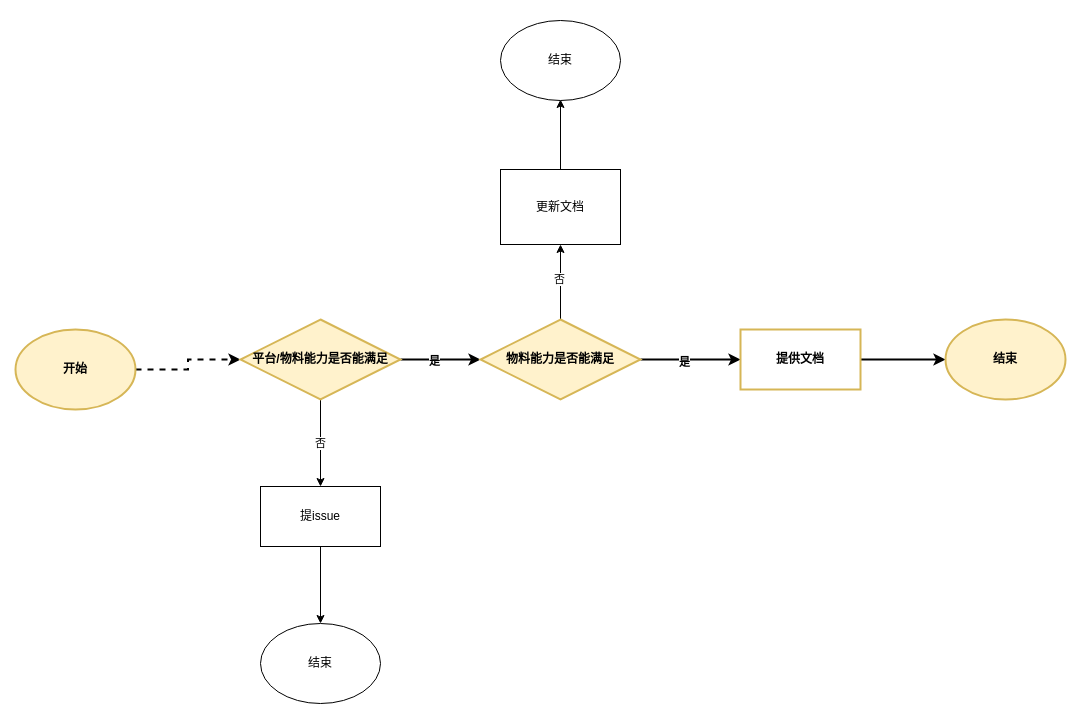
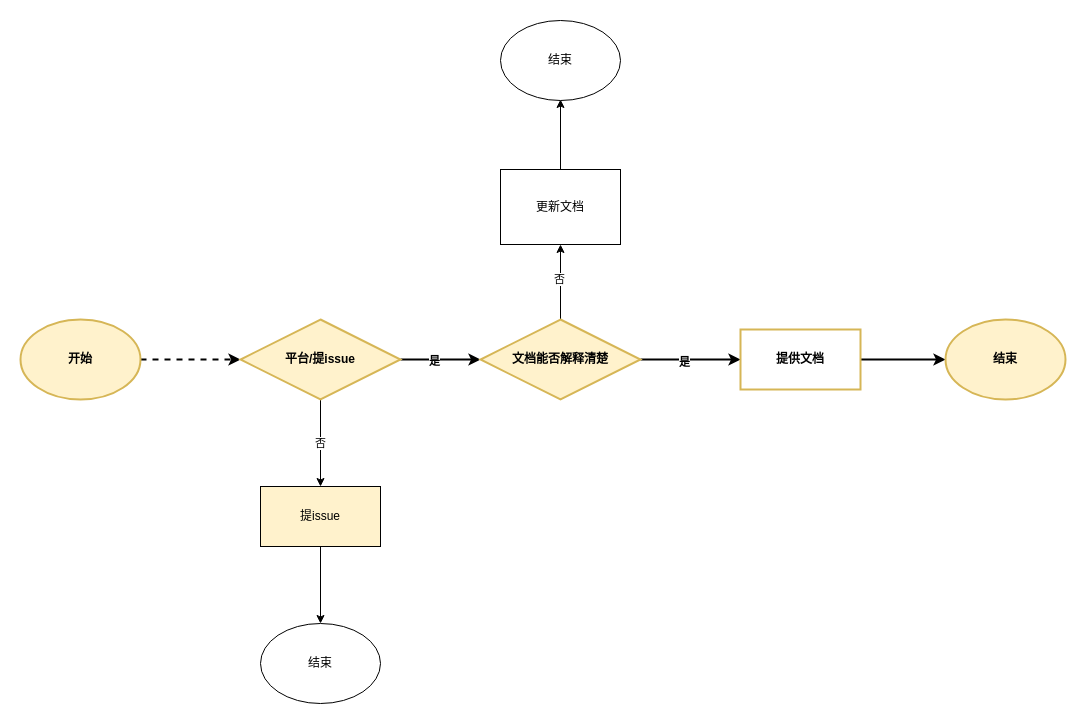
  <mxCell id="0" />
  <mxCell id="1" parent="0" />
  <mxCell id="2" value="" style="edgeStyle=orthogonalEdgeStyle;rounded=0;orthogonalLoop=1;jettySize=auto;html=1;fontStyle=1;strokeWidth=2;dashed=1;" edge="1" parent="1" source="3" target="7"><mxGeometry relative="1" as="geometry" /></mxCell>
- <mxCell id="3" value="开始" style="ellipse;whiteSpace=wrap;html=1;fontStyle=1;strokeWidth=2;fillColor=#fff2cc;strokeColor=#d6b656;" vertex="1" parent="1"><mxGeometry x="15" y="329" width="120" height="80" as="geometry" /></mxCell>
+ <mxCell id="3" value="开始" style="ellipse;whiteSpace=wrap;html=1;fontStyle=1;strokeWidth=2;fillColor=#fff2cc;strokeColor=#d6b656;" vertex="1" parent="1"><mxGeometry x="20" y="319" width="120" height="80" as="geometry" /></mxCell>
  <mxCell id="4" value="" style="edgeStyle=orthogonalEdgeStyle;rounded=0;orthogonalLoop=1;jettySize=auto;html=1;fontStyle=1;strokeWidth=2;" edge="1" parent="1" source="7" target="12"><mxGeometry relative="1" as="geometry" /></mxCell>
  <mxCell id="5" value="是" style="edgeLabel;html=1;align=center;verticalAlign=middle;resizable=0;points=[];fontStyle=1" vertex="1" connectable="0" parent="4"><mxGeometry x="-0.175" y="-1" relative="1" as="geometry"><mxPoint as="offset" /></mxGeometry></mxCell>
  <mxCell id="6" value="否" style="edgeStyle=orthogonalEdgeStyle;rounded=0;orthogonalLoop=1;jettySize=auto;html=1;" edge="1" parent="1" source="7" target="18"><mxGeometry relative="1" as="geometry"><mxPoint x="320" y="479" as="targetPoint" /></mxGeometry></mxCell>
- <mxCell id="7" value="平台/物料能力是否能满足" style="rhombus;whiteSpace=wrap;html=1;fontStyle=1;strokeWidth=2;fillColor=#fff2cc;strokeColor=#d6b656;" vertex="1" parent="1"><mxGeometry x="240" y="319" width="160" height="80" as="geometry" /></mxCell>
+ <mxCell id="7" value="平台/提issue" style="rhombus;whiteSpace=wrap;html=1;fontStyle=1;strokeWidth=2;fillColor=#fff2cc;strokeColor=#d6b656;" vertex="1" parent="1"><mxGeometry x="240" y="319" width="160" height="80" as="geometry" /></mxCell>
  <mxCell id="8" value="" style="edgeStyle=orthogonalEdgeStyle;rounded=0;orthogonalLoop=1;jettySize=auto;html=1;" edge="1" parent="1" source="12" target="16"><mxGeometry relative="1" as="geometry" /></mxCell>
  <mxCell id="9" value="否" style="edgeLabel;html=1;align=center;verticalAlign=middle;resizable=0;points=[];" vertex="1" connectable="0" parent="8"><mxGeometry x="0.089" y="2" relative="1" as="geometry"><mxPoint as="offset" /></mxGeometry></mxCell>
  <mxCell id="10" style="edgeStyle=orthogonalEdgeStyle;rounded=0;orthogonalLoop=1;jettySize=auto;html=1;strokeWidth=2;" edge="1" parent="1" source="12" target="14"><mxGeometry relative="1" as="geometry" /></mxCell>
  <mxCell id="11" value="是" style="edgeLabel;html=1;align=center;verticalAlign=middle;resizable=0;points=[];fontStyle=1" vertex="1" connectable="0" parent="10"><mxGeometry x="-0.14" y="-2" relative="1" as="geometry"><mxPoint as="offset" /></mxGeometry></mxCell>
- <mxCell id="12" value="物料能力是否能满足" style="rhombus;whiteSpace=wrap;html=1;fontStyle=1;strokeWidth=2;fillColor=#fff2cc;strokeColor=#d6b656;" vertex="1" parent="1"><mxGeometry x="480" y="319" width="160" height="80" as="geometry" /></mxCell>
+ <mxCell id="12" value="文档能否解释清楚" style="rhombus;whiteSpace=wrap;html=1;fontStyle=1;strokeWidth=2;fillColor=#fff2cc;strokeColor=#d6b656;" vertex="1" parent="1"><mxGeometry x="480" y="319" width="160" height="80" as="geometry" /></mxCell>
  <mxCell id="13" style="edgeStyle=orthogonalEdgeStyle;rounded=0;orthogonalLoop=1;jettySize=auto;html=1;fontStyle=1;strokeWidth=2;" edge="1" parent="1" source="14" target="20"><mxGeometry relative="1" as="geometry" /></mxCell>
  <mxCell id="14" value="提供文档" style="whiteSpace=wrap;html=1;fontStyle=1;strokeWidth=2;fillColor=#ffffff;strokeColor=#d6b656;" vertex="1" parent="1"><mxGeometry x="740" y="329" width="120" height="60" as="geometry" /></mxCell>
  <mxCell id="15" value="" style="edgeStyle=orthogonalEdgeStyle;rounded=0;orthogonalLoop=1;jettySize=auto;html=1;" edge="1" parent="1" source="16"><mxGeometry relative="1" as="geometry"><mxPoint x="560" y="99" as="targetPoint" /></mxGeometry></mxCell>
  <mxCell id="16" value="更新文档" style="whiteSpace=wrap;html=1;" vertex="1" parent="1"><mxGeometry x="500" y="169" width="120" height="75" as="geometry" /></mxCell>
  <mxCell id="17" style="edgeStyle=orthogonalEdgeStyle;rounded=0;orthogonalLoop=1;jettySize=auto;html=1;" edge="1" parent="1" source="18" target="21"><mxGeometry relative="1" as="geometry" /></mxCell>
- <mxCell id="18" value="提issue" style="whiteSpace=wrap;html=1;" vertex="1" parent="1"><mxGeometry x="260" y="486" width="120" height="60" as="geometry" /></mxCell>
+ <mxCell id="18" value="提issue" style="whiteSpace=wrap;html=1;fillColor=#fff2cc;" vertex="1" parent="1"><mxGeometry x="260" y="486" width="120" height="60" as="geometry" /></mxCell>
  <mxCell id="19" value="结束" style="ellipse;whiteSpace=wrap;html=1;" vertex="1" parent="1"><mxGeometry x="500" y="20" width="120" height="80" as="geometry" /></mxCell>
  <mxCell id="20" value="结束" style="ellipse;whiteSpace=wrap;html=1;fontStyle=1;strokeWidth=2;fillColor=#fff2cc;strokeColor=#d6b656;" vertex="1" parent="1"><mxGeometry x="945" y="319" width="120" height="80" as="geometry" /></mxCell>
  <mxCell id="21" value="结束" style="ellipse;whiteSpace=wrap;html=1;" vertex="1" parent="1"><mxGeometry x="260" y="623" width="120" height="80" as="geometry" /></mxCell>
